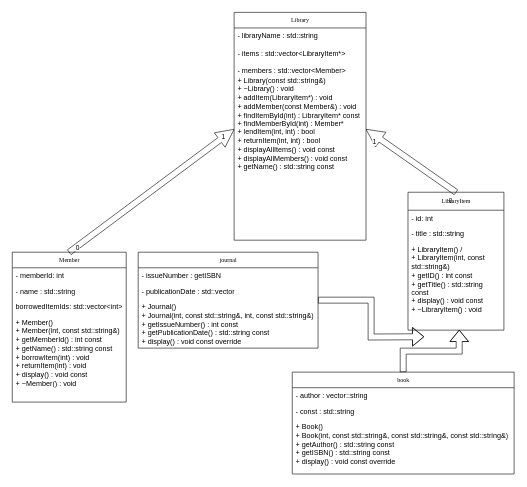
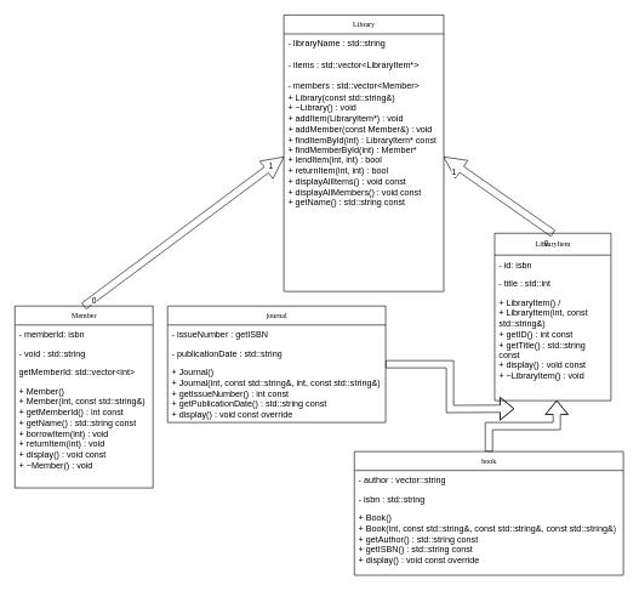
  <mxCell id="0" />
  <mxCell id="1" parent="0" />
  <mxCell id="2" style="edgeStyle=orthogonalEdgeStyle;rounded=0;orthogonalLoop=1;jettySize=auto;html=1;shape=arrow;" edge="1" parent="1" source="5" target="28"><mxGeometry relative="1" as="geometry" /></mxCell>
  <mxCell id="3" value="1" style="edgeLabel;html=1;align=center;verticalAlign=middle;resizable=0;points=[];" vertex="1" connectable="0" parent="2"><mxGeometry x="0.922" y="-12" relative="1" as="geometry"><mxPoint as="offset" /></mxGeometry></mxCell>
  <mxCell id="4" value="0" style="edgeLabel;html=1;align=center;verticalAlign=middle;resizable=0;points=[];" vertex="1" connectable="0" parent="2"><mxGeometry x="-0.966" y="-13" relative="1" as="geometry"><mxPoint as="offset" /></mxGeometry></mxCell>
  <mxCell id="5" value="Member" style="swimlane;html=1;fontStyle=0;childLayout=stackLayout;horizontal=1;startSize=26;fillColor=none;horizontalStack=0;resizeParent=1;resizeLast=0;collapsible=1;marginBottom=0;swimlaneFillColor=#ffffff;rounded=0;shadow=0;comic=0;labelBackgroundColor=none;strokeWidth=1;fontFamily=Verdana;fontSize=10;align=center;" vertex="1" parent="1"><mxGeometry x="20" y="420" width="190" height="250" as="geometry" /></mxCell>
- <mxCell id="6" value="- memberId: int" style="text;html=1;strokeColor=none;fillColor=none;align=left;verticalAlign=top;spacingLeft=4;spacingRight=4;whiteSpace=wrap;overflow=hidden;rotatable=0;points=[[0,0.5],[1,0.5]];portConstraint=eastwest;" vertex="1" parent="5"><mxGeometry y="26" width="190" height="26" as="geometry" /></mxCell>
- <mxCell id="7" value="- name : std::string" style="text;html=1;strokeColor=none;fillColor=none;align=left;verticalAlign=top;spacingLeft=4;spacingRight=4;whiteSpace=wrap;overflow=hidden;rotatable=0;points=[[0,0.5],[1,0.5]];portConstraint=eastwest;" vertex="1" parent="5"><mxGeometry y="52" width="190" height="26" as="geometry" /></mxCell>
- <mxCell id="8" value="borrowedItemIds: std::vector&amp;lt;int&amp;gt;" style="text;html=1;strokeColor=none;fillColor=none;align=left;verticalAlign=top;spacingLeft=4;spacingRight=4;whiteSpace=wrap;overflow=hidden;rotatable=0;points=[[0,0.5],[1,0.5]];portConstraint=eastwest;" vertex="1" parent="5"><mxGeometry y="78" width="190" height="26" as="geometry" /></mxCell>
+ <mxCell id="6" value="- memberId: isbn" style="text;html=1;strokeColor=none;fillColor=none;align=left;verticalAlign=top;spacingLeft=4;spacingRight=4;whiteSpace=wrap;overflow=hidden;rotatable=0;points=[[0,0.5],[1,0.5]];portConstraint=eastwest;" vertex="1" parent="5"><mxGeometry y="26" width="190" height="26" as="geometry" /></mxCell>
+ <mxCell id="7" value="- void : std::string" style="text;html=1;strokeColor=none;fillColor=none;align=left;verticalAlign=top;spacingLeft=4;spacingRight=4;whiteSpace=wrap;overflow=hidden;rotatable=0;points=[[0,0.5],[1,0.5]];portConstraint=eastwest;" vertex="1" parent="5"><mxGeometry y="52" width="190" height="26" as="geometry" /></mxCell>
+ <mxCell id="8" value="getMemberId: std::vector&amp;lt;int&amp;gt;" style="text;html=1;strokeColor=none;fillColor=none;align=left;verticalAlign=top;spacingLeft=4;spacingRight=4;whiteSpace=wrap;overflow=hidden;rotatable=0;points=[[0,0.5],[1,0.5]];portConstraint=eastwest;" vertex="1" parent="5"><mxGeometry y="78" width="190" height="26" as="geometry" /></mxCell>
  <mxCell id="9" value="&lt;div&gt;+ Member()&lt;/div&gt;&lt;div&gt;+ Member(int, const std::string&amp;amp;)&lt;/div&gt;&lt;div&gt;+ getMemberId() : int const&lt;/div&gt;&lt;div&gt;+ getName() : std::string const&lt;/div&gt;&lt;div&gt;+ borrowItem(int) : void&lt;/div&gt;&lt;div&gt;+ returnItem(int) : void&lt;/div&gt;&lt;div&gt;+ display() : void const&lt;/div&gt;&lt;div&gt;+ ~Member() : void&lt;/div&gt;" style="text;html=1;strokeColor=none;fillColor=none;align=left;verticalAlign=top;spacingLeft=4;spacingRight=4;whiteSpace=wrap;overflow=hidden;rotatable=0;points=[[0,0.5],[1,0.5]];portConstraint=eastwest;" vertex="1" parent="5"><mxGeometry y="104" width="190" height="120" as="geometry" /></mxCell>
  <mxCell id="10" value="journal" style="swimlane;html=1;fontStyle=0;childLayout=stackLayout;horizontal=1;startSize=26;fillColor=none;horizontalStack=0;resizeParent=1;resizeLast=0;collapsible=1;marginBottom=0;swimlaneFillColor=#ffffff;rounded=0;shadow=0;comic=0;labelBackgroundColor=none;strokeWidth=1;fontFamily=Verdana;fontSize=10;align=center;" vertex="1" parent="1"><mxGeometry x="230" y="420" width="300" height="160" as="geometry" /></mxCell>
  <mxCell id="11" value="- issueNumber : getISBN" style="text;html=1;strokeColor=none;fillColor=none;align=left;verticalAlign=top;spacingLeft=4;spacingRight=4;whiteSpace=wrap;overflow=hidden;rotatable=0;points=[[0,0.5],[1,0.5]];portConstraint=eastwest;" vertex="1" parent="10"><mxGeometry y="26" width="300" height="26" as="geometry" /></mxCell>
- <mxCell id="12" value="&lt;div&gt;- publicationDate : std::vector&lt;/div&gt;" style="text;html=1;strokeColor=none;fillColor=none;align=left;verticalAlign=top;spacingLeft=4;spacingRight=4;whiteSpace=wrap;overflow=hidden;rotatable=0;points=[[0,0.5],[1,0.5]];portConstraint=eastwest;" vertex="1" parent="10"><mxGeometry y="52" width="300" height="26" as="geometry" /></mxCell>
+ <mxCell id="12" value="&lt;div&gt;- publicationDate : std::string&lt;/div&gt;" style="text;html=1;strokeColor=none;fillColor=none;align=left;verticalAlign=top;spacingLeft=4;spacingRight=4;whiteSpace=wrap;overflow=hidden;rotatable=0;points=[[0,0.5],[1,0.5]];portConstraint=eastwest;" vertex="1" parent="10"><mxGeometry y="52" width="300" height="26" as="geometry" /></mxCell>
  <mxCell id="13" value="&lt;div&gt;+ Journal()&lt;/div&gt;&lt;div&gt;+ Journal(int, const std::string&amp;amp;, int, const std::string&amp;amp;)&lt;/div&gt;&lt;div&gt;+ getIssueNumber() : int const&lt;/div&gt;&lt;div&gt;+ getPublicationDate() : std::string const&lt;/div&gt;&lt;div&gt;+ display() : void const override&lt;/div&gt;" style="text;html=1;strokeColor=none;fillColor=none;align=left;verticalAlign=top;spacingLeft=4;spacingRight=4;whiteSpace=wrap;overflow=hidden;rotatable=0;points=[[0,0.5],[1,0.5]];portConstraint=eastwest;" vertex="1" parent="10"><mxGeometry y="78" width="300" height="82" as="geometry" /></mxCell>
  <mxCell id="14" value="book" style="swimlane;html=1;fontStyle=0;childLayout=stackLayout;horizontal=1;startSize=26;fillColor=none;horizontalStack=0;resizeParent=1;resizeLast=0;collapsible=1;marginBottom=0;swimlaneFillColor=#ffffff;rounded=0;shadow=0;comic=0;labelBackgroundColor=none;strokeWidth=1;fontFamily=Verdana;fontSize=10;align=center;movable=1;resizable=1;rotatable=1;deletable=1;editable=1;locked=0;connectable=1;" vertex="1" parent="1"><mxGeometry x="487" y="620" width="370" height="170" as="geometry" /></mxCell>
  <mxCell id="15" value="- author : vector::string" style="text;html=1;strokeColor=none;fillColor=none;align=left;verticalAlign=top;spacingLeft=4;spacingRight=4;whiteSpace=wrap;overflow=hidden;rotatable=0;points=[[0,0.5],[1,0.5]];portConstraint=eastwest;" vertex="1" parent="14"><mxGeometry y="26" width="370" height="26" as="geometry" /></mxCell>
- <mxCell id="16" value="- const : std::string&lt;div&gt;&lt;br&gt;&lt;/div&gt;" style="text;html=1;strokeColor=none;fillColor=none;align=left;verticalAlign=top;spacingLeft=4;spacingRight=4;whiteSpace=wrap;overflow=hidden;rotatable=0;points=[[0,0.5],[1,0.5]];portConstraint=eastwest;" vertex="1" parent="14"><mxGeometry y="52" width="370" height="26" as="geometry" /></mxCell>
+ <mxCell id="16" value="- isbn : std::string&lt;div&gt;&lt;br&gt;&lt;/div&gt;" style="text;html=1;strokeColor=none;fillColor=none;align=left;verticalAlign=top;spacingLeft=4;spacingRight=4;whiteSpace=wrap;overflow=hidden;rotatable=0;points=[[0,0.5],[1,0.5]];portConstraint=eastwest;" vertex="1" parent="14"><mxGeometry y="52" width="370" height="26" as="geometry" /></mxCell>
  <mxCell id="17" value="&lt;div&gt;+ Book()&lt;/div&gt;&lt;div&gt;+ Book(int, const std::string&amp;amp;, const std::string&amp;amp;, const std::string&amp;amp;)&lt;/div&gt;&lt;div&gt;+ getAuthor() : std::string const&lt;/div&gt;&lt;div&gt;+ getISBN() : std::string const&lt;/div&gt;&lt;div&gt;+ display() : void const override&amp;nbsp;&lt;/div&gt;" style="text;html=1;strokeColor=none;fillColor=none;align=left;verticalAlign=top;spacingLeft=4;spacingRight=4;whiteSpace=wrap;overflow=hidden;rotatable=0;points=[[0,0.5],[1,0.5]];portConstraint=eastwest;" vertex="1" parent="14"><mxGeometry y="78" width="370" height="82" as="geometry" /></mxCell>
  <mxCell id="18" style="edgeStyle=orthogonalEdgeStyle;rounded=0;orthogonalLoop=1;jettySize=auto;html=1;shape=arrow;" edge="1" parent="1" source="21" target="28"><mxGeometry relative="1" as="geometry" /></mxCell>
  <mxCell id="19" value="0" style="edgeLabel;html=1;align=center;verticalAlign=middle;resizable=0;points=[];" vertex="1" connectable="0" parent="18"><mxGeometry x="-0.672" y="57" relative="1" as="geometry"><mxPoint x="47" y="55" as="offset" /></mxGeometry></mxCell>
  <mxCell id="20" value="1" style="edgeLabel;html=1;align=center;verticalAlign=middle;resizable=0;points=[];" vertex="1" connectable="0" parent="18"><mxGeometry x="0.896" y="20" relative="1" as="geometry"><mxPoint as="offset" /></mxGeometry></mxCell>
  <mxCell id="21" value="LibraryItem" style="swimlane;html=1;fontStyle=0;childLayout=stackLayout;horizontal=1;startSize=30;fillColor=none;horizontalStack=0;resizeParent=1;resizeLast=0;collapsible=1;marginBottom=0;swimlaneFillColor=#ffffff;rounded=0;shadow=0;comic=0;labelBackgroundColor=none;strokeWidth=1;fontFamily=Verdana;fontSize=10;align=center;" vertex="1" parent="1"><mxGeometry x="680" y="320" width="160" height="230" as="geometry" /></mxCell>
- <mxCell id="22" value="-&amp;nbsp;&lt;span style=&quot;background-color: transparent; color: light-dark(rgb(0, 0, 0), rgb(255, 255, 255));&quot;&gt;id: int&lt;/span&gt;" style="text;html=1;strokeColor=none;fillColor=none;align=left;verticalAlign=top;spacingLeft=4;spacingRight=4;whiteSpace=wrap;overflow=hidden;rotatable=0;points=[[0,0.5],[1,0.5]];portConstraint=eastwest;" vertex="1" parent="21"><mxGeometry y="30" width="160" height="26" as="geometry" /></mxCell>
- <mxCell id="23" value="- title : std::string&lt;div&gt;&lt;br&gt;&lt;/div&gt;&lt;div&gt;&lt;br&gt;&lt;/div&gt;" style="text;html=1;strokeColor=none;fillColor=none;align=left;verticalAlign=top;spacingLeft=4;spacingRight=4;whiteSpace=wrap;overflow=hidden;rotatable=0;points=[[0,0.5],[1,0.5]];portConstraint=eastwest;" vertex="1" parent="21"><mxGeometry y="56" width="160" height="26" as="geometry" /></mxCell>
+ <mxCell id="22" value="-&amp;nbsp;&lt;span style=&quot;background-color: transparent; color: light-dark(rgb(0, 0, 0), rgb(255, 255, 255));&quot;&gt;id: isbn&lt;/span&gt;" style="text;html=1;strokeColor=none;fillColor=none;align=left;verticalAlign=top;spacingLeft=4;spacingRight=4;whiteSpace=wrap;overflow=hidden;rotatable=0;points=[[0,0.5],[1,0.5]];portConstraint=eastwest;" vertex="1" parent="21"><mxGeometry y="30" width="160" height="26" as="geometry" /></mxCell>
+ <mxCell id="23" value="- title : std::int&lt;div&gt;&lt;br&gt;&lt;/div&gt;&lt;div&gt;&lt;br&gt;&lt;/div&gt;" style="text;html=1;strokeColor=none;fillColor=none;align=left;verticalAlign=top;spacingLeft=4;spacingRight=4;whiteSpace=wrap;overflow=hidden;rotatable=0;points=[[0,0.5],[1,0.5]];portConstraint=eastwest;" vertex="1" parent="21"><mxGeometry y="56" width="160" height="26" as="geometry" /></mxCell>
  <mxCell id="24" value="&lt;div&gt;+ LibraryItem() /&lt;/div&gt;&lt;div&gt;+ LibraryItem(int, const std::string&amp;amp;)&lt;/div&gt;&lt;div&gt;+ getID() : int const&lt;/div&gt;&lt;div&gt;+ getTitle() : std::string const&lt;/div&gt;&lt;div&gt;+ display() : void const&amp;nbsp;&lt;/div&gt;&lt;div&gt;+ ~LibraryItem() : void&amp;nbsp;&amp;nbsp;&lt;/div&gt;" style="text;html=1;strokeColor=none;fillColor=none;align=left;verticalAlign=top;spacingLeft=4;spacingRight=4;whiteSpace=wrap;overflow=hidden;rotatable=0;points=[[0,0.5],[1,0.5]];portConstraint=eastwest;" vertex="1" parent="21"><mxGeometry y="82" width="160" height="122" as="geometry" /></mxCell>
  <mxCell id="25" style="text;html=1;strokeColor=none;fillColor=none;align=left;verticalAlign=top;spacingLeft=4;spacingRight=4;whiteSpace=wrap;overflow=hidden;rotatable=0;points=[[0,0.5],[1,0.5]];portConstraint=eastwest;" vertex="1" parent="21"><mxGeometry y="204" width="160" height="26" as="geometry" /></mxCell>
  <mxCell id="26" value="Library" style="swimlane;html=1;fontStyle=0;childLayout=stackLayout;horizontal=1;startSize=26;fillColor=none;horizontalStack=0;resizeParent=1;resizeLast=0;collapsible=1;marginBottom=0;swimlaneFillColor=#ffffff;rounded=0;shadow=0;comic=0;labelBackgroundColor=none;strokeWidth=1;fontFamily=Verdana;fontSize=10;align=center;" vertex="1" parent="1"><mxGeometry x="390" y="20" width="220" height="380" as="geometry" /></mxCell>
  <mxCell id="27" value="&lt;div&gt;- libraryName : std::string&lt;/div&gt;&lt;div&gt;&lt;br&gt;&lt;/div&gt;&lt;div&gt;- items : std::vector&amp;lt;LibraryItem*&amp;gt;&lt;/div&gt;&lt;div&gt;&lt;br&gt;&lt;/div&gt;&lt;div&gt;- members : std::vector&amp;lt;Member&amp;gt;&lt;/div&gt;" style="text;html=1;strokeColor=none;fillColor=none;align=left;verticalAlign=top;spacingLeft=4;spacingRight=4;whiteSpace=wrap;overflow=hidden;rotatable=0;points=[[0,0.5],[1,0.5]];portConstraint=eastwest;" vertex="1" parent="26"><mxGeometry y="26" width="220" height="74" as="geometry" /></mxCell>
  <mxCell id="28" value="&lt;div&gt;+ Library(const std::string&amp;amp;)&lt;/div&gt;&lt;div&gt;+ ~Library() : void&lt;/div&gt;&lt;div&gt;+ addItem(LibraryItem*) : void&lt;/div&gt;&lt;div&gt;+ addMember(const Member&amp;amp;) : void&lt;/div&gt;&lt;div&gt;+ findItemById(int) : LibraryItem* const&lt;/div&gt;&lt;div&gt;+ findMemberById(int) : Member*&lt;/div&gt;&lt;div&gt;+ lendItem(int, int) : bool&lt;/div&gt;&lt;div&gt;+ returnItem(int, int) : bool&lt;/div&gt;&lt;div&gt;+ displayAllItems() : void const&lt;/div&gt;&lt;div&gt;+ displayAllMembers() : void const&lt;/div&gt;&lt;div&gt;+ getName() : std::string const&lt;/div&gt;" style="text;html=1;strokeColor=none;fillColor=none;align=left;verticalAlign=top;spacingLeft=4;spacingRight=4;whiteSpace=wrap;overflow=hidden;rotatable=0;points=[[0,0.5],[1,0.5]];portConstraint=eastwest;" vertex="1" parent="26"><mxGeometry y="100" width="220" height="190" as="geometry" /></mxCell>
  <mxCell id="29" style="text;html=1;strokeColor=none;fillColor=none;align=left;verticalAlign=top;spacingLeft=4;spacingRight=4;whiteSpace=wrap;overflow=hidden;rotatable=0;points=[[0,0.5],[1,0.5]];portConstraint=eastwest;" vertex="1" parent="26"><mxGeometry y="290" width="220" height="26" as="geometry" /></mxCell>
  <mxCell id="30" style="edgeStyle=orthogonalEdgeStyle;rounded=0;orthogonalLoop=1;jettySize=auto;html=1;entryX=0.534;entryY=0.981;entryDx=0;entryDy=0;entryPerimeter=0;shape=flexArrow;" edge="1" parent="1" source="14" target="25"><mxGeometry relative="1" as="geometry" /></mxCell>
  <mxCell id="31" style="edgeStyle=orthogonalEdgeStyle;rounded=0;orthogonalLoop=1;jettySize=auto;html=1;shape=flexArrow;" edge="1" parent="1" source="10"><mxGeometry relative="1" as="geometry"><mxPoint x="707" y="561" as="targetPoint" /></mxGeometry></mxCell>
